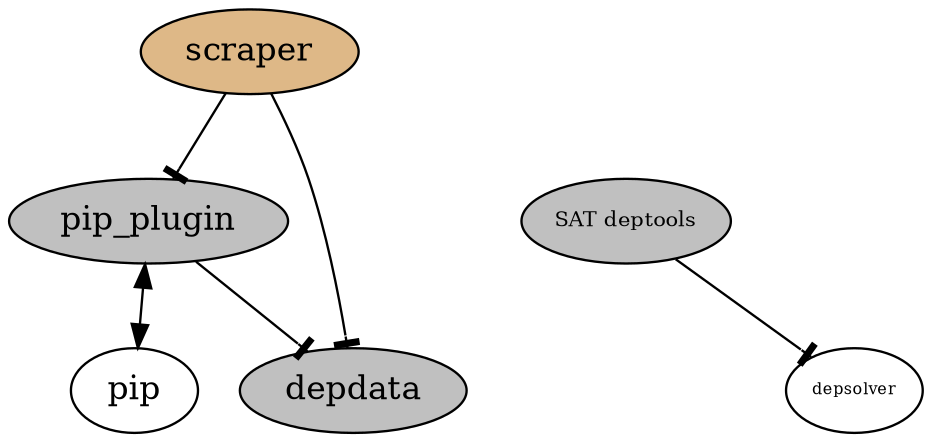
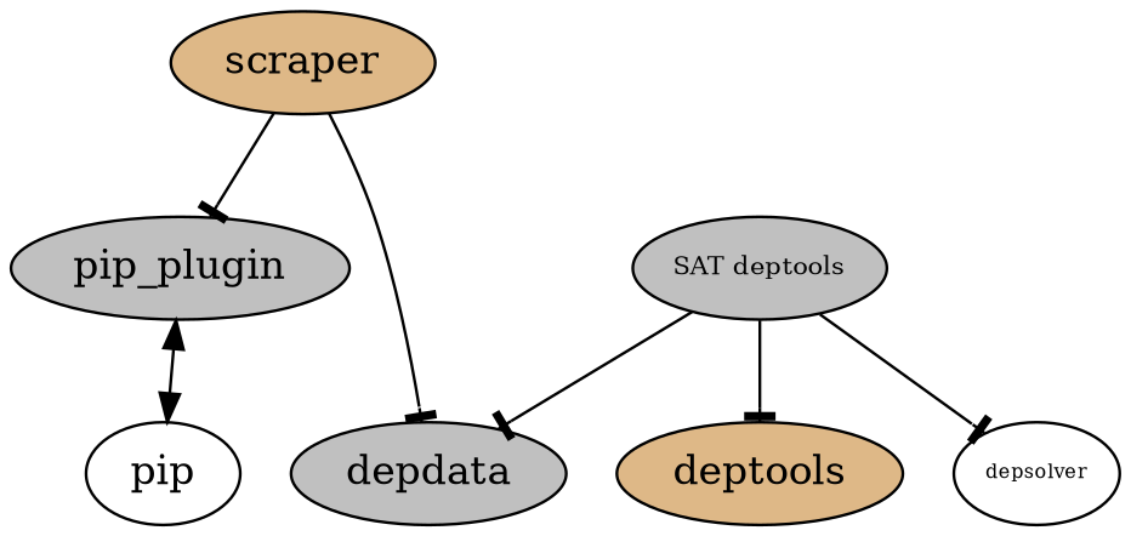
  digraph {
    node [fillcolor=gray style=filled]
    edge [arrowhead=tee]
    n1 [fillcolor=burlywood label=scraper]
    n2 [label=depdata]
    n3 [label=pip_plugin]
    n4 [label=pip fillcolor="" style=""]
+   n5 [fillcolor=burlywood label=deptools]
    n6 [fontsize=9 label="SAT deptools"]
    n7 [fontsize=7 label=depsolver shape=ellipse fillcolor="" style=""]
    n1 -> n2
    n1 -> n3
-   n3 -> n2
+   n6 -> n2
    n3 -> n4 [dir=both arrowhead=""]
+   n6 -> n5
    n6 -> n7
  }
